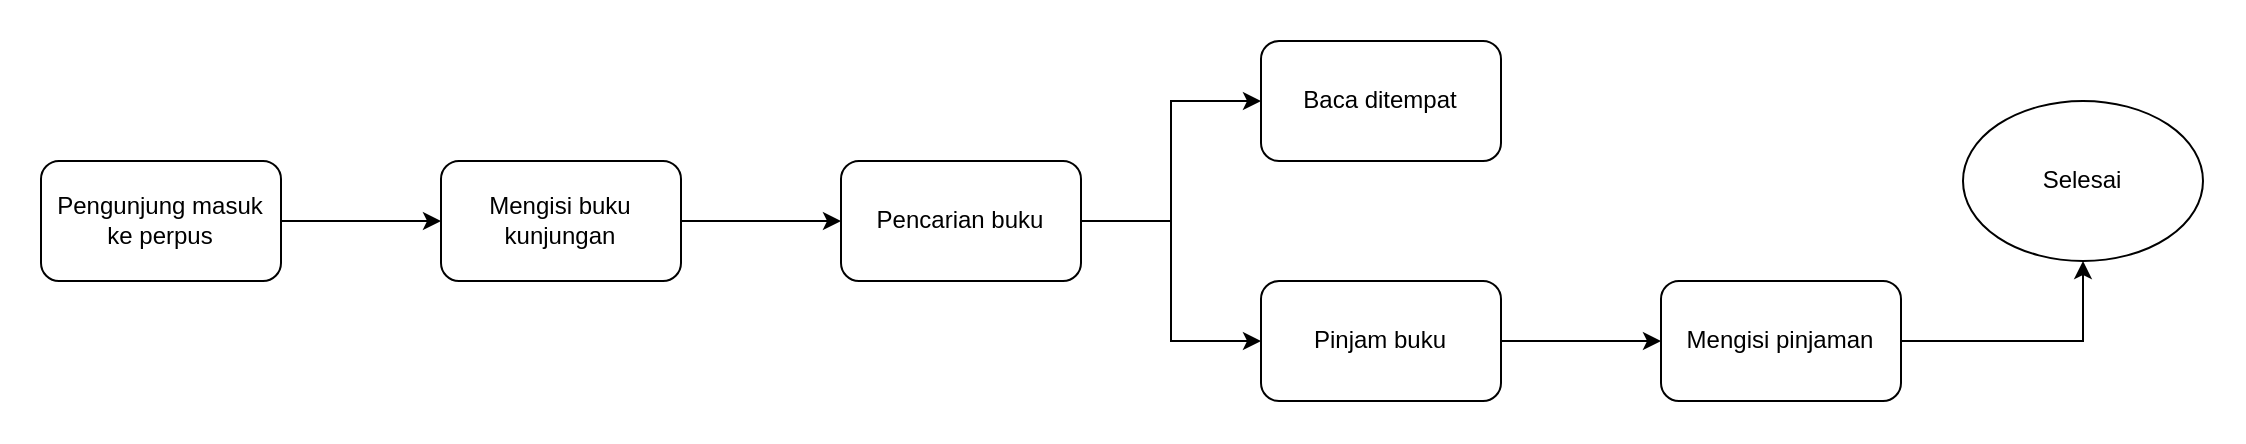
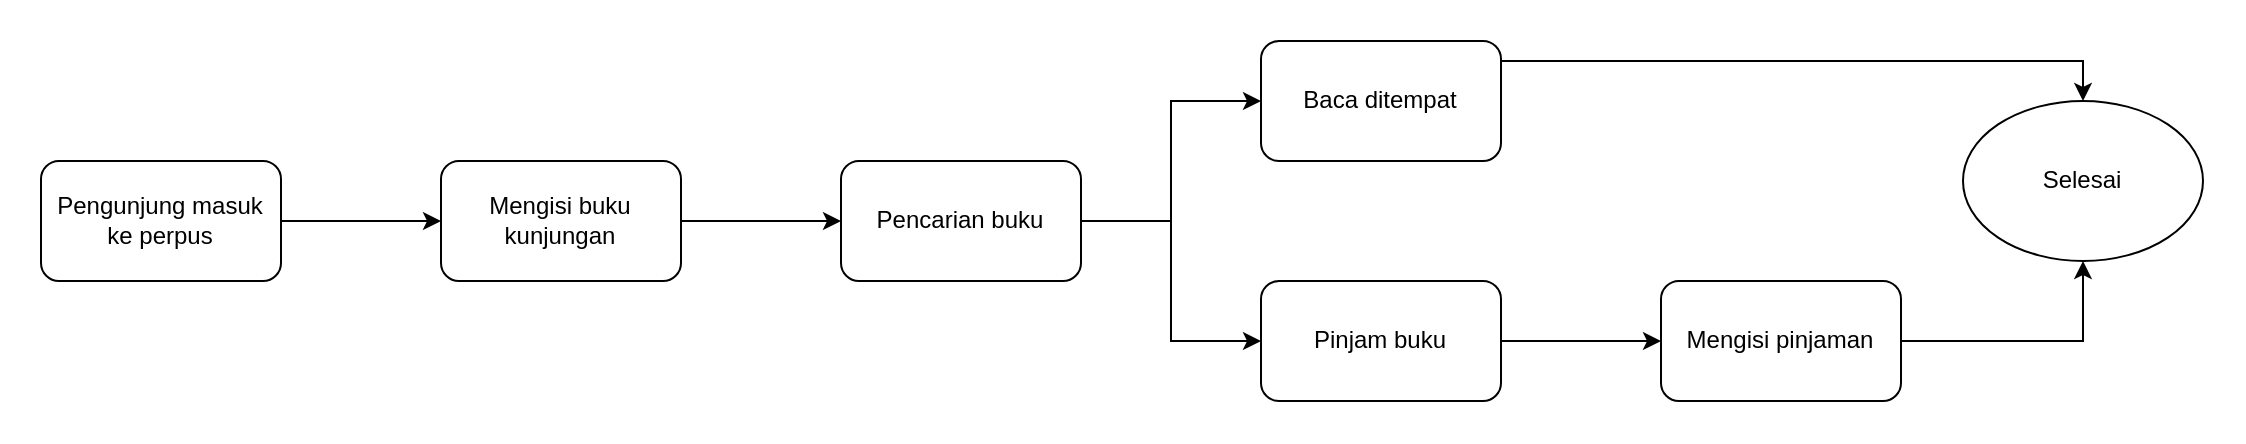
  <mxCell id="0" />
  <mxCell id="1" parent="0" />
  <mxCell id="2" value="" style="edgeStyle=orthogonalEdgeStyle;rounded=0;orthogonalLoop=1;jettySize=auto;html=1;" edge="1" parent="1" source="3" target="5"><mxGeometry relative="1" as="geometry" /></mxCell>
  <mxCell id="3" value="Pengunjung masuk ke perpus" style="rounded=1;whiteSpace=wrap;html=1;" vertex="1" parent="1"><mxGeometry x="20" y="80" width="120" height="60" as="geometry" /></mxCell>
  <mxCell id="4" value="" style="edgeStyle=orthogonalEdgeStyle;rounded=0;orthogonalLoop=1;jettySize=auto;html=1;" edge="1" parent="1" source="5" target="8"><mxGeometry relative="1" as="geometry" /></mxCell>
  <mxCell id="5" value="Mengisi buku kunjungan" style="rounded=1;whiteSpace=wrap;html=1;" vertex="1" parent="1"><mxGeometry x="220" y="80" width="120" height="60" as="geometry" /></mxCell>
  <mxCell id="6" value="" style="edgeStyle=orthogonalEdgeStyle;rounded=0;orthogonalLoop=1;jettySize=auto;html=1;" edge="1" parent="1" source="8" target="10"><mxGeometry relative="1" as="geometry" /></mxCell>
  <mxCell id="7" value="" style="edgeStyle=orthogonalEdgeStyle;rounded=0;orthogonalLoop=1;jettySize=auto;html=1;" edge="1" parent="1" source="8" target="12"><mxGeometry relative="1" as="geometry" /></mxCell>
  <mxCell id="8" value="Pencarian buku" style="rounded=1;whiteSpace=wrap;html=1;" vertex="1" parent="1"><mxGeometry x="420" y="80" width="120" height="60" as="geometry" /></mxCell>
+ <mxCell id="9" value="" style="edgeStyle=orthogonalEdgeStyle;rounded=0;orthogonalLoop=1;jettySize=auto;html=1;" edge="1" parent="1" source="10" target="13"><mxGeometry relative="1" as="geometry"><Array as="points"><mxPoint x="1041" y="30" /></Array></mxGeometry></mxCell>
  <mxCell id="10" value="Baca ditempat" style="rounded=1;whiteSpace=wrap;html=1;" vertex="1" parent="1"><mxGeometry x="630" y="20" width="120" height="60" as="geometry" /></mxCell>
  <mxCell id="11" value="" style="edgeStyle=orthogonalEdgeStyle;rounded=0;orthogonalLoop=1;jettySize=auto;html=1;" edge="1" parent="1" source="12" target="15"><mxGeometry relative="1" as="geometry" /></mxCell>
  <mxCell id="12" value="Pinjam buku" style="rounded=1;whiteSpace=wrap;html=1;" vertex="1" parent="1"><mxGeometry x="630" y="140" width="120" height="60" as="geometry" /></mxCell>
  <mxCell id="13" value="Selesai" style="ellipse;whiteSpace=wrap;html=1;" vertex="1" parent="1"><mxGeometry x="981" y="50" width="120" height="80" as="geometry" /></mxCell>
  <mxCell id="14" value="" style="edgeStyle=orthogonalEdgeStyle;rounded=0;orthogonalLoop=1;jettySize=auto;html=1;" edge="1" parent="1" source="15" target="13"><mxGeometry relative="1" as="geometry" /></mxCell>
  <mxCell id="15" value="Mengisi pinjaman" style="rounded=1;whiteSpace=wrap;html=1;" vertex="1" parent="1"><mxGeometry x="830" y="140" width="120" height="60" as="geometry" /></mxCell>
